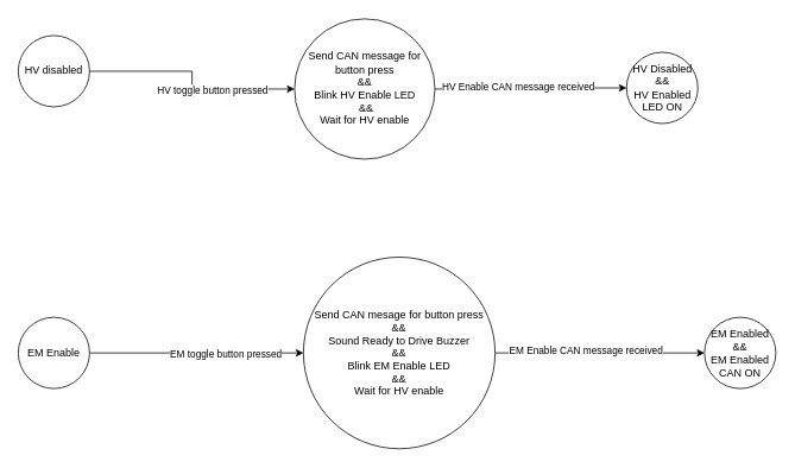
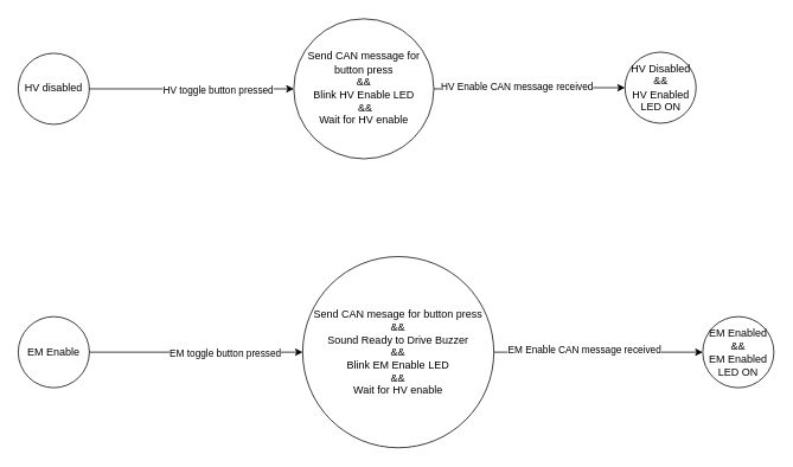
  <mxCell id="0" />
  <mxCell id="1" parent="0" />
  <mxCell id="2" value="" style="edgeStyle=orthogonalEdgeStyle;rounded=0;orthogonalLoop=1;jettySize=auto;html=1;" edge="1" parent="1" source="4" target="7"><mxGeometry relative="1" as="geometry" /></mxCell>
  <mxCell id="3" value="HV toggle button pressed" style="edgeLabel;html=1;align=center;verticalAlign=middle;resizable=0;points=[];" vertex="1" connectable="0" parent="2"><mxGeometry x="0.263" y="-1" relative="1" as="geometry"><mxPoint as="offset" /></mxGeometry></mxCell>
- <mxCell id="4" value="HV disabled" style="ellipse;whiteSpace=wrap;html=1;aspect=fixed;" vertex="1" parent="1"><mxGeometry x="20" y="39.25" width="80" height="80" as="geometry" /></mxCell>
+ <mxCell id="4" value="HV disabled" style="ellipse;whiteSpace=wrap;html=1;aspect=fixed;" vertex="1" parent="1"><mxGeometry x="20" y="59.25" width="80" height="80" as="geometry" /></mxCell>
  <mxCell id="5" value="" style="edgeStyle=orthogonalEdgeStyle;rounded=0;orthogonalLoop=1;jettySize=auto;html=1;" edge="1" parent="1" source="7" target="8"><mxGeometry relative="1" as="geometry" /></mxCell>
  <mxCell id="6" value="HV Enable CAN message received" style="edgeLabel;html=1;align=center;verticalAlign=middle;resizable=0;points=[];" vertex="1" connectable="0" parent="5"><mxGeometry x="-0.143" y="3" relative="1" as="geometry"><mxPoint as="offset" /></mxGeometry></mxCell>
  <mxCell id="7" value="Send CAN message for button press&lt;br&gt;&amp;amp;&amp;amp;&lt;br&gt;Blink HV Enable LED&lt;br&gt;&amp;nbsp;&amp;amp;&amp;amp;&lt;br&gt;Wait for HV enable" style="ellipse;whiteSpace=wrap;html=1;aspect=fixed;" vertex="1" parent="1"><mxGeometry x="330" y="20.5" width="157.5" height="157.5" as="geometry" /></mxCell>
  <mxCell id="8" value="HV Disabled&lt;br&gt;&amp;amp;&amp;amp;&lt;br&gt;HV Enabled LED ON" style="ellipse;whiteSpace=wrap;html=1;aspect=fixed;" vertex="1" parent="1"><mxGeometry x="702.5" y="58" width="80" height="80" as="geometry" /></mxCell>
  <mxCell id="9" value="" style="edgeStyle=orthogonalEdgeStyle;rounded=0;orthogonalLoop=1;jettySize=auto;html=1;" edge="1" parent="1" source="11" target="14"><mxGeometry relative="1" as="geometry" /></mxCell>
  <mxCell id="10" value="EM toggle button pressed" style="edgeLabel;html=1;align=center;verticalAlign=middle;resizable=0;points=[];" vertex="1" connectable="0" parent="9"><mxGeometry x="0.263" y="-1" relative="1" as="geometry"><mxPoint as="offset" /></mxGeometry></mxCell>
  <mxCell id="11" value="EM Enable" style="ellipse;whiteSpace=wrap;html=1;aspect=fixed;" vertex="1" parent="1"><mxGeometry x="20" y="355.5" width="80" height="80" as="geometry" /></mxCell>
  <mxCell id="12" value="" style="edgeStyle=orthogonalEdgeStyle;rounded=0;orthogonalLoop=1;jettySize=auto;html=1;" edge="1" parent="1" source="14" target="15"><mxGeometry relative="1" as="geometry" /></mxCell>
  <mxCell id="13" value="EM Enable CAN message received" style="edgeLabel;html=1;align=center;verticalAlign=middle;resizable=0;points=[];" vertex="1" connectable="0" parent="12"><mxGeometry x="-0.143" y="3" relative="1" as="geometry"><mxPoint as="offset" /></mxGeometry></mxCell>
  <mxCell id="14" value="Send CAN mesage for button press&lt;br&gt;&amp;amp;&amp;amp;&lt;br&gt;Sound Ready to Drive Buzzer&lt;br&gt;&amp;amp;&amp;amp;&lt;br&gt;Blink EM Enable LED&lt;br&gt;&amp;amp;&amp;amp;&lt;br&gt;Wait for HV enable" style="ellipse;whiteSpace=wrap;html=1;aspect=fixed;" vertex="1" parent="1"><mxGeometry x="340" y="288" width="215" height="215" as="geometry" /></mxCell>
- <mxCell id="15" value="EM Enabled &amp;amp;&amp;amp;&lt;br&gt;EM Enabled CAN ON" style="ellipse;whiteSpace=wrap;html=1;aspect=fixed;" vertex="1" parent="1"><mxGeometry x="790" y="355.5" width="80" height="80" as="geometry" /></mxCell>
+ <mxCell id="15" value="EM Enabled &amp;amp;&amp;amp;&lt;br&gt;EM Enabled LED ON" style="ellipse;whiteSpace=wrap;html=1;aspect=fixed;" vertex="1" parent="1"><mxGeometry x="790" y="355.5" width="80" height="80" as="geometry" /></mxCell>
